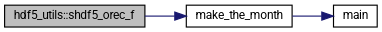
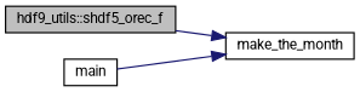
  digraph {
    fontname=Roboto
    rankdir=RL
    node [color=black fillcolor=white fontname=Roboto fontsize=10 shape=record style=filled]
    edge [color=midnightblue dir=back fontname=Roboto fontsize=10 labelfontname=Helvetica labelfontsize=10 style=solid]
-   n1 [fillcolor=grey75 fontcolor=black height=0.2 label="hdf5_utils::shdf5_orec_f" width=0.4]
+   n1 [fillcolor=grey75 fontcolor=black height=0.2 label="hdf9_utils::shdf5_orec_f" width=0.4]
    n2 [height=0.2 label=make_the_month width=0.4]
    n3 [height=0.2 label=main width=0.4]
    n2 -> n1
-   n3 -> n2
+   n2 -> n3
  }
